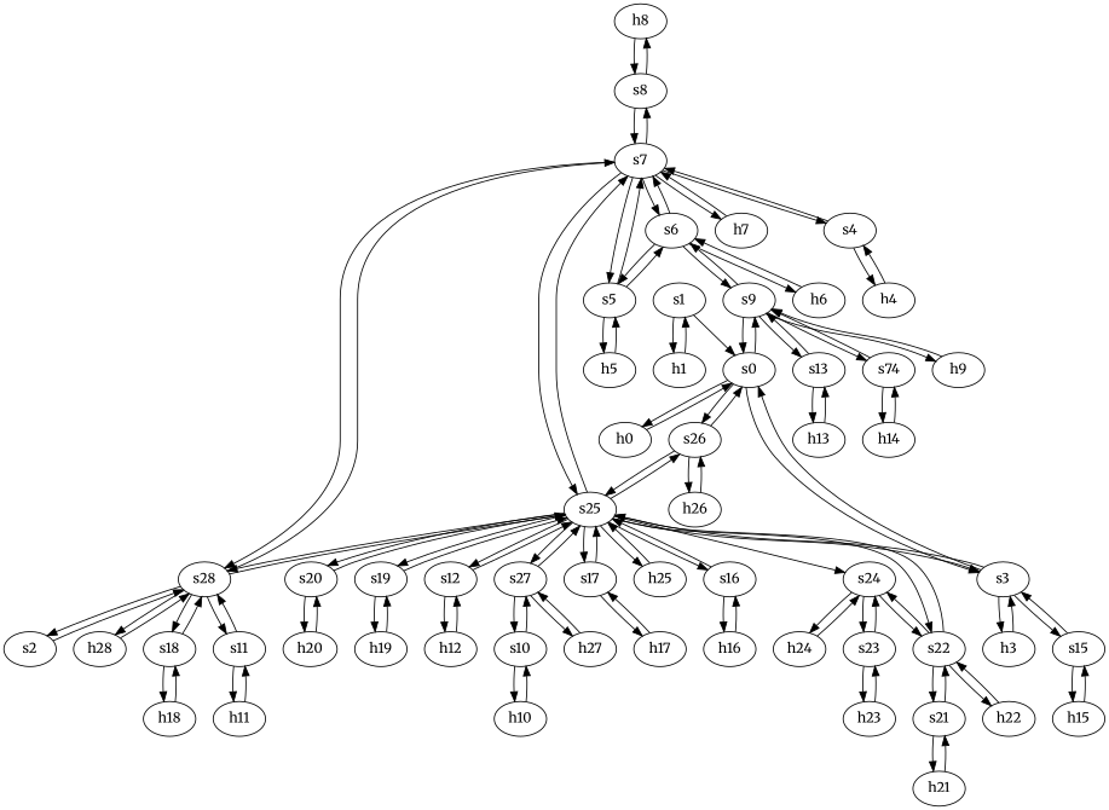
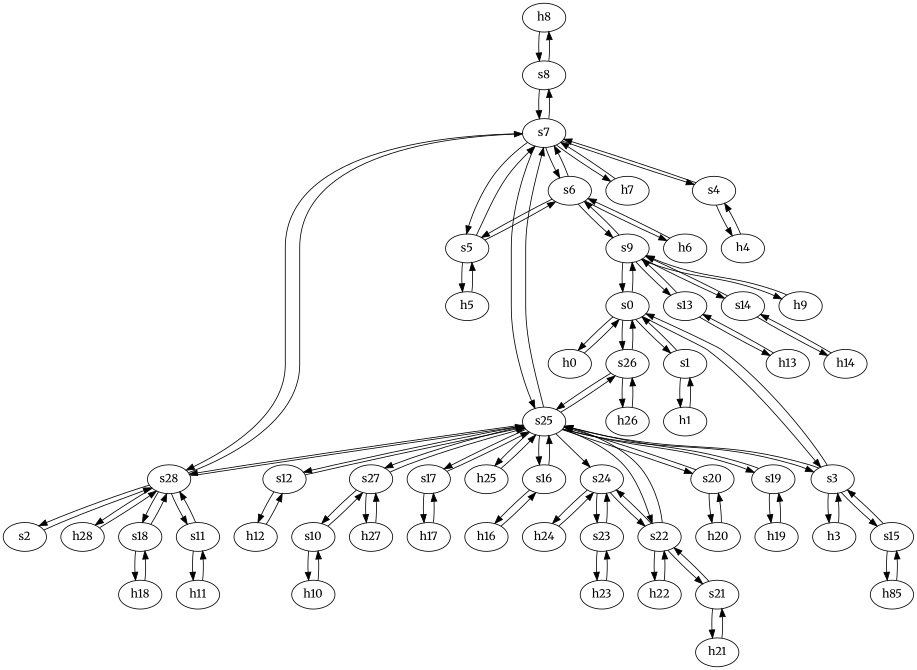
  strict digraph {
    fontname=Merriweather
    node [fontname=Merriweather type=switch]
    edge [capacity="1Gbps" cost=1 dst_port=1 fontname=Merriweather src_port=1]
    h8 [ip="111.0.8.8" mac="00:00:00:00:8:8" type=host]
    s8
    s7
    s6
    s25
    s28
    s5
    h7 [ip="111.0.7.7" mac="00:00:00:00:7:7" type=host]
    s4
    h9 [ip="111.0.9.9" mac="00:00:00:00:9:9" type=host]
    s9
    s0
    s13
-   s14 [label=s74]
+   s14
    s26
    s3
    h0 [ip="111.0.0.0" mac="00:00:00:00:0:0" type=host]
    s1
    h6 [ip="111.0.6.6" mac="00:00:00:00:6:6" type=host]
    h13 [ip="111.0.13.13" mac="00:00:00:00:13:13" type=host]
    h14 [ip="111.0.14.14" mac="00:00:00:00:14:14" type=host]
    h26 [ip="111.0.26.26" mac="00:00:00:00:26:26" type=host]
    s24
    s22
    s20
    s19
    s12
    s27
    s17
    s16
    h25 [ip="111.0.25.25" mac="00:00:00:00:25:25" type=host]
    s2
    h28 [ip="111.0.28.28" mac="00:00:00:00:28:28" type=host]
    s18
    s11
    h3 [ip="111.0.3.3" mac="00:00:00:00:3:3" type=host]
    s15
-   h15 [ip="111.0.15.15" mac="00:00:00:00:15:15" type=host]
+   h15 [ip="111.0.15.15" mac="00:00:00:00:15:15" type=host label=h85]
    h1 [ip="111.0.1.1" mac="00:00:00:00:1:1" type=host]
    h5 [ip="111.0.5.5" mac="00:00:00:00:5:5" type=host]
    h4 [ip="111.0.4.4" mac="00:00:00:00:4:4" type=host]
    h23 [ip="111.0.23.23" mac="00:00:00:00:23:23" type=host]
    s23
    h24 [ip="111.0.24.24" mac="00:00:00:00:24:24" type=host]
    h22 [ip="111.0.22.22" mac="00:00:00:00:22:22" type=host]
    s21
    h21 [ip="111.0.21.21" mac="00:00:00:00:21:21" type=host]
    h18 [ip="111.0.18.18" mac="00:00:00:00:18:18" type=host]
    h11 [ip="111.0.11.11" mac="00:00:00:00:11:11" type=host]
    h20 [ip="111.0.20.20" mac="00:00:00:00:20:20" type=host]
    h19 [ip="111.0.19.19" mac="00:00:00:00:19:19" type=host]
    h12 [ip="111.0.12.12" mac="00:00:00:00:12:12" type=host]
    s10
    h27 [ip="111.0.27.27" mac="00:00:00:00:27:27" type=host]
    h17 [ip="111.0.17.17" mac="00:00:00:00:17:17" type=host]
    h16 [ip="111.0.16.16" mac="00:00:00:00:16:16" type=host]
    h10 [ip="111.0.10.10" mac="00:00:00:00:10:10" type=host]
    h8 -> s8
    s8 -> h8
    s8 -> s7 [dst_port=5 src_port=2]
    s7 -> s8 [dst_port=2 src_port=5]
    s7 -> s6 [dst_port=4 src_port=4]
    s7 -> s25 [dst_port=3 src_port=6]
    s7 -> s28 [dst_port=3 src_port=7]
    s7 -> s5 [dst_port=3 src_port=3]
    s7 -> h7
    s7 -> s4 [dst_port=2 src_port=2]
    s6 -> s7 [dst_port=4 src_port=4]
    s6 -> s5 [dst_port=2 src_port=2]
    s6 -> s9 [dst_port=3 src_port=3]
    s6 -> h6
    s25 -> s7 [dst_port=6 src_port=3]
    s25 -> s28 [dst_port=6 src_port=13]
    s25 -> s26 [dst_port=3 src_port=11]
    s25 -> s3 [dst_port=3 src_port=2]
    s25 -> s24 [dst_port=4 src_port=10]
    s25 -> s22 [dst_port=4 src_port=9]
    s25 -> s20 [dst_port=2 src_port=8]
    s25 -> s19 [dst_port=2 src_port=7]
    s25 -> s12 [dst_port=2 src_port=4]
    s25 -> s27 [dst_port=3 src_port=12]
    s25 -> s17 [dst_port=2 src_port=6]
    s25 -> s16 [dst_port=2 src_port=5]
    s25 -> h25
    s28 -> s7 [dst_port=7 src_port=3]
    s28 -> s25 [dst_port=13 src_port=6]
    s28 -> s2 [dst_port=2 src_port=2]
    s28 -> h28
    s28 -> s18 [dst_port=2 src_port=5]
    s28 -> s11 [dst_port=2 src_port=4]
    s5 -> s7 [dst_port=3 src_port=3]
    s5 -> s6 [dst_port=2 src_port=2]
    s5 -> h5
    h7 -> s7
    s4 -> s7 [dst_port=2 src_port=2]
    s4 -> h4
    h9 -> s9
    s9 -> s6 [dst_port=3 src_port=3]
    s9 -> h9
    s9 -> s0 [dst_port=5 src_port=2]
    s9 -> s13 [dst_port=2 src_port=5]
    s9 -> s14 [dst_port=2 src_port=4]
    s0 -> s9 [dst_port=2 src_port=5]
    s0 -> s26 [dst_port=2 src_port=3]
    s0 -> s3 [dst_port=2 src_port=4]
    s0 -> h0
+   s0 -> s1 [dst_port=2 src_port=2]
    s13 -> s9 [dst_port=5 src_port=2]
    s13 -> h13
    s14 -> s9 [dst_port=4 src_port=2]
    s14 -> h14
    s26 -> s25 [dst_port=11 src_port=3]
    s26 -> s0 [dst_port=3 src_port=2]
    s26 -> h26
    s3 -> s25 [dst_port=2 src_port=3]
    s3 -> s0 [dst_port=4 src_port=2]
    s3 -> h3
    s3 -> s15 [dst_port=2 src_port=4]
    h0 -> s0
    s1 -> s0 [dst_port=2 src_port=2]
    s1 -> h1
    h6 -> s6
    h13 -> s13
    h14 -> s14
    h26 -> s26
    s24 -> s22 [dst_port=3 src_port=2]
    s24 -> s23 [dst_port=2 src_port=3]
    s24 -> h24
    s22 -> s25 [dst_port=9 src_port=4]
    s22 -> s24 [dst_port=2 src_port=3]
    s22 -> h22
    s22 -> s21 [dst_port=2 src_port=2]
    s20 -> s25 [dst_port=8 src_port=2]
    s20 -> h20
    s19 -> s25 [dst_port=7 src_port=2]
    s19 -> h19
    s12 -> s25 [dst_port=4 src_port=2]
    s12 -> h12
    s27 -> s25 [dst_port=12 src_port=3]
    s27 -> s10 [dst_port=2 src_port=2]
    s27 -> h27
    s17 -> s25 [dst_port=6 src_port=2]
    s17 -> h17
    s16 -> s25 [dst_port=5 src_port=2]
    s16 -> h16
    h25 -> s25
    s2 -> s28 [dst_port=2 src_port=2]
    h28 -> s28
    s18 -> s28 [dst_port=5 src_port=2]
    s18 -> h18
    s11 -> s28 [dst_port=4 src_port=2]
    s11 -> h11
    h3 -> s3
    s15 -> s3 [dst_port=4 src_port=2]
    s15 -> h15
    h15 -> s15
    h1 -> s1
    h5 -> s5
    h4 -> s4
    h23 -> s23
    s23 -> s24 [dst_port=3 src_port=2]
    s23 -> h23
    h24 -> s24
    h22 -> s22
    s21 -> s22 [dst_port=2 src_port=2]
    s21 -> h21
    h21 -> s21
    h18 -> s18
    h11 -> s11
    h20 -> s20
    h19 -> s19
    h12 -> s12
    s10 -> s27 [dst_port=2 src_port=2]
    s10 -> h10
    h27 -> s27
    h17 -> s17
    h16 -> s16
    h10 -> s10
  }
